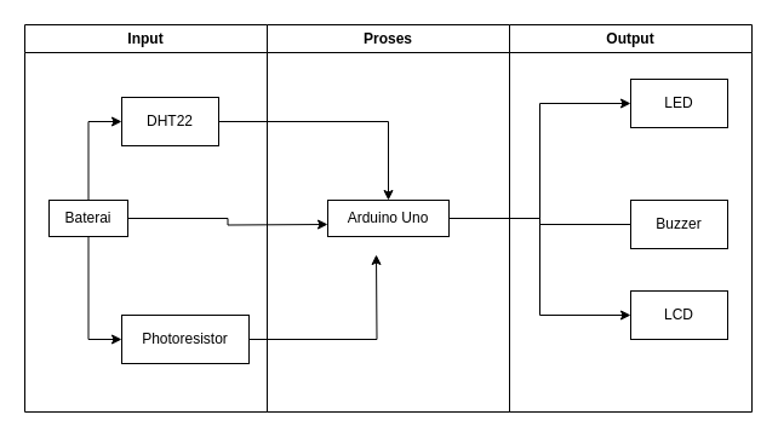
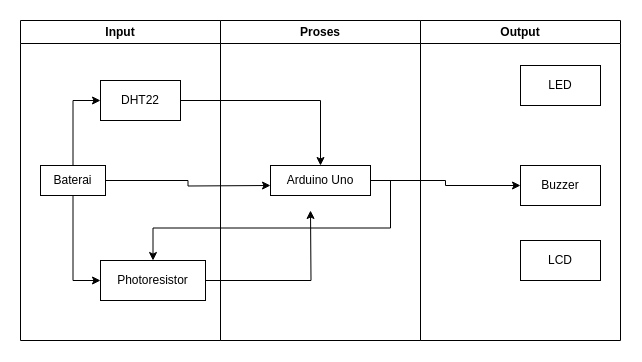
  <mxCell id="0" />
  <mxCell id="1" parent="0" />
  <mxCell id="2" value="Input" style="swimlane;whiteSpace=wrap;html=1;" vertex="1" parent="1"><mxGeometry x="20" y="20" width="200" height="320" as="geometry" /></mxCell>
  <mxCell id="3" style="edgeStyle=orthogonalEdgeStyle;rounded=0;orthogonalLoop=1;jettySize=auto;html=1;exitX=0.5;exitY=0;exitDx=0;exitDy=0;entryX=0;entryY=0.5;entryDx=0;entryDy=0;" edge="1" parent="2" source="6" target="7"><mxGeometry relative="1" as="geometry" /></mxCell>
  <mxCell id="4" style="edgeStyle=orthogonalEdgeStyle;rounded=0;orthogonalLoop=1;jettySize=auto;html=1;exitX=0.5;exitY=1;exitDx=0;exitDy=0;entryX=0;entryY=0.5;entryDx=0;entryDy=0;" edge="1" parent="2" source="6" target="9"><mxGeometry relative="1" as="geometry" /></mxCell>
  <mxCell id="5" style="edgeStyle=orthogonalEdgeStyle;rounded=0;orthogonalLoop=1;jettySize=auto;html=1;exitX=1;exitY=0.5;exitDx=0;exitDy=0;" edge="1" parent="2" source="6"><mxGeometry relative="1" as="geometry"><mxPoint x="250" y="165" as="targetPoint" /></mxGeometry></mxCell>
  <mxCell id="6" value="Baterai" style="rounded=0;whiteSpace=wrap;html=1;" vertex="1" parent="2"><mxGeometry x="20" y="145" width="65" height="30" as="geometry" /></mxCell>
  <mxCell id="7" value="DHT22&lt;span style=&quot;color: rgba(0, 0, 0, 0); font-family: monospace; font-size: 0px; text-align: start; text-wrap: nowrap;&quot;&gt;%3CmxGraphModel%3E%3Croot%3E%3CmxCell%20id%3D%220%22%2F%3E%3CmxCell%20id%3D%221%22%20parent%3D%220%22%2F%3E%3CmxCell%20id%3D%222%22%20value%3D%22Baterai%22%20style%3D%22rounded%3D0%3BwhiteSpace%3Dwrap%3Bhtml%3D1%3B%22%20vertex%3D%221%22%20parent%3D%221%22%3E%3CmxGeometry%20x%3D%22130%22%20y%3D%22490%22%20width%3D%2280%22%20height%3D%2240%22%20as%3D%22geometry%22%2F%3E%3C%2FmxCell%3E%3C%2Froot%3E%3C%2FmxGraphModel%3E&lt;/span&gt;" style="rounded=0;whiteSpace=wrap;html=1;" vertex="1" parent="2"><mxGeometry x="80" y="60" width="80" height="40" as="geometry" /></mxCell>
  <mxCell id="8" style="edgeStyle=orthogonalEdgeStyle;rounded=0;orthogonalLoop=1;jettySize=auto;html=1;exitX=1;exitY=0.5;exitDx=0;exitDy=0;" edge="1" parent="2" source="9"><mxGeometry relative="1" as="geometry"><mxPoint x="290" y="190" as="targetPoint" /></mxGeometry></mxCell>
  <mxCell id="9" value="Photoresistor" style="rounded=0;whiteSpace=wrap;html=1;" vertex="1" parent="2"><mxGeometry x="80" y="240" width="105" height="40" as="geometry" /></mxCell>
  <mxCell id="10" value="Proses" style="swimlane;whiteSpace=wrap;html=1;" vertex="1" parent="1"><mxGeometry x="220" y="20" width="200" height="320" as="geometry" /></mxCell>
  <mxCell id="11" value="Arduino Uno" style="rounded=0;whiteSpace=wrap;html=1;" vertex="1" parent="10"><mxGeometry x="50" y="145" width="100" height="30" as="geometry" /></mxCell>
  <mxCell id="12" value="Output" style="swimlane;whiteSpace=wrap;html=1;" vertex="1" parent="1"><mxGeometry x="420" y="20" width="200" height="320" as="geometry" /></mxCell>
  <mxCell id="13" value="LED" style="rounded=0;whiteSpace=wrap;html=1;" vertex="1" parent="12"><mxGeometry x="100" y="45" width="80" height="40" as="geometry" /></mxCell>
  <mxCell id="14" value="Buzzer" style="rounded=0;whiteSpace=wrap;html=1;" vertex="1" parent="12"><mxGeometry x="100" y="145" width="80" height="40" as="geometry" /></mxCell>
  <mxCell id="15" value="LCD" style="rounded=0;whiteSpace=wrap;html=1;" vertex="1" parent="12"><mxGeometry x="100" y="220" width="80" height="40" as="geometry" /></mxCell>
  <mxCell id="16" style="edgeStyle=orthogonalEdgeStyle;rounded=0;orthogonalLoop=1;jettySize=auto;html=1;exitX=1;exitY=0.5;exitDx=0;exitDy=0;entryX=0.5;entryY=0;entryDx=0;entryDy=0;" edge="1" parent="1" source="7" target="11"><mxGeometry relative="1" as="geometry" /></mxCell>
- <mxCell id="17" style="edgeStyle=orthogonalEdgeStyle;rounded=0;orthogonalLoop=1;jettySize=auto;html=1;exitX=1;exitY=0.5;exitDx=0;exitDy=0;entryX=0;entryY=0.5;entryDx=0;entryDy=0;endArrow=none;" edge="1" parent="1" source="11" target="14"><mxGeometry relative="1" as="geometry"><mxPoint x="460" y="190" as="targetPoint" /></mxGeometry></mxCell>
- <mxCell id="18" style="edgeStyle=orthogonalEdgeStyle;rounded=0;orthogonalLoop=1;jettySize=auto;html=1;exitX=1;exitY=0.5;exitDx=0;exitDy=0;entryX=0;entryY=0.5;entryDx=0;entryDy=0;" edge="1" parent="1" source="11" target="13"><mxGeometry relative="1" as="geometry" /></mxCell>
- <mxCell id="19" style="edgeStyle=orthogonalEdgeStyle;rounded=0;orthogonalLoop=1;jettySize=auto;html=1;exitX=1;exitY=0.5;exitDx=0;exitDy=0;entryX=0;entryY=0.5;entryDx=0;entryDy=0;" edge="1" parent="1" source="11" target="15"><mxGeometry relative="1" as="geometry" /></mxCell>
+ <mxCell id="17" style="edgeStyle=orthogonalEdgeStyle;rounded=0;orthogonalLoop=1;jettySize=auto;html=1;exitX=1;exitY=0.5;exitDx=0;exitDy=0;entryX=0;entryY=0.5;entryDx=0;entryDy=0;" edge="1" parent="1" source="11" target="14"><mxGeometry relative="1" as="geometry"><mxPoint x="460" y="190" as="targetPoint" /></mxGeometry></mxCell>
+ <mxCell id="19" style="edgeStyle=orthogonalEdgeStyle;rounded=0;orthogonalLoop=1;jettySize=auto;html=1;exitX=1;exitY=0.5;exitDx=0;exitDy=0;" edge="1" parent="1" source="11" target="9"><mxGeometry relative="1" as="geometry" /></mxCell>
